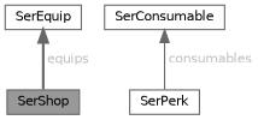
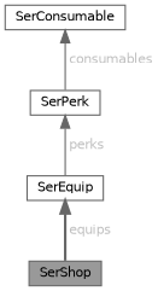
  digraph {
    node [color=gray40 fillcolor=white fontname=Helvetica fontsize=10 shape=box style=filled]
    edge [color=gray40 dir=back fontcolor=grey fontname=Helvetica fontsize=10 labelfontname=Helvetica labelfontsize=10 style=solid]
    n1 [fillcolor=grey60 fontcolor=black height=0.2 label=SerShop width=0.4]
    n2 [height=0.2 label=SerEquip width=0.4]
    n3 [height=0.2 label=SerPerk width=0.4]
    n4 [height=0.2 label=SerConsumable width=0.4]
    n2 -> n1 [label=" equips" style=bold]
+   n3 -> n2 [label=" perks"]
    n4 -> n3 [label=" consumables"]
  }
